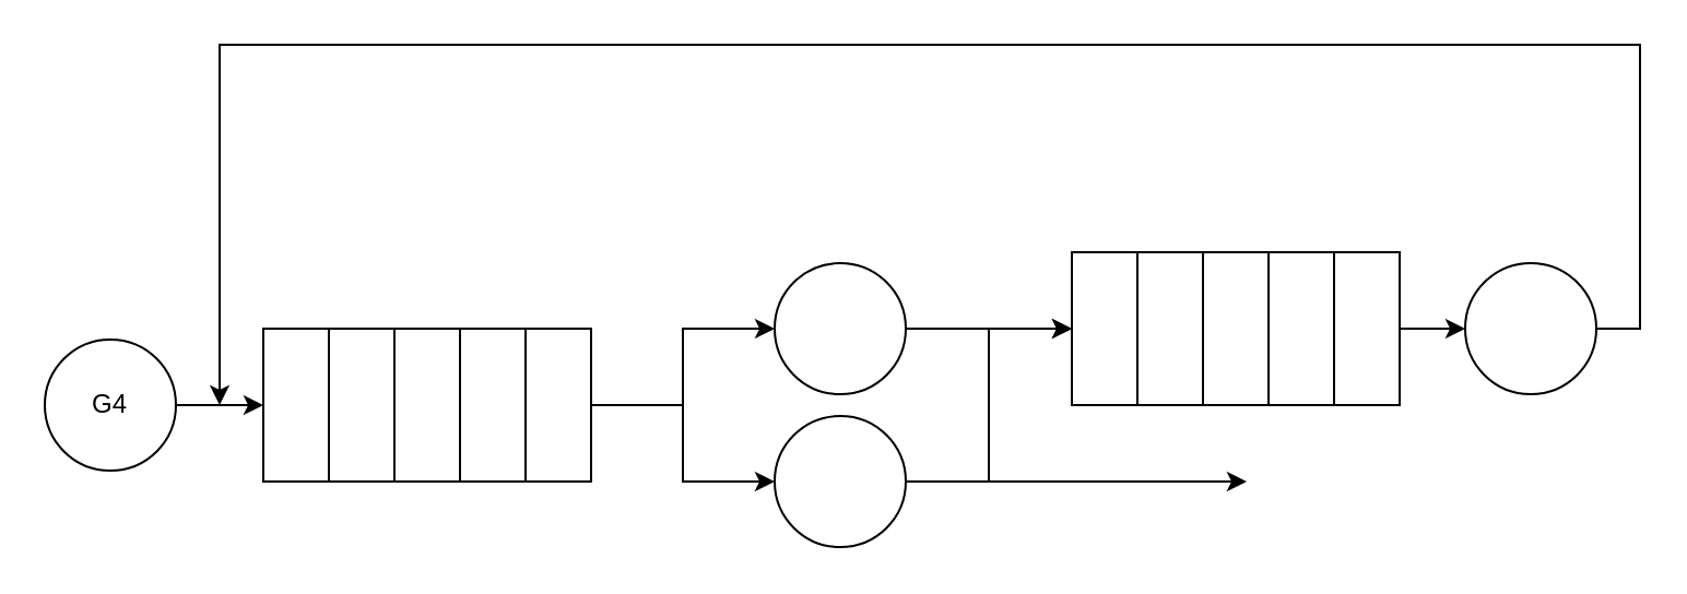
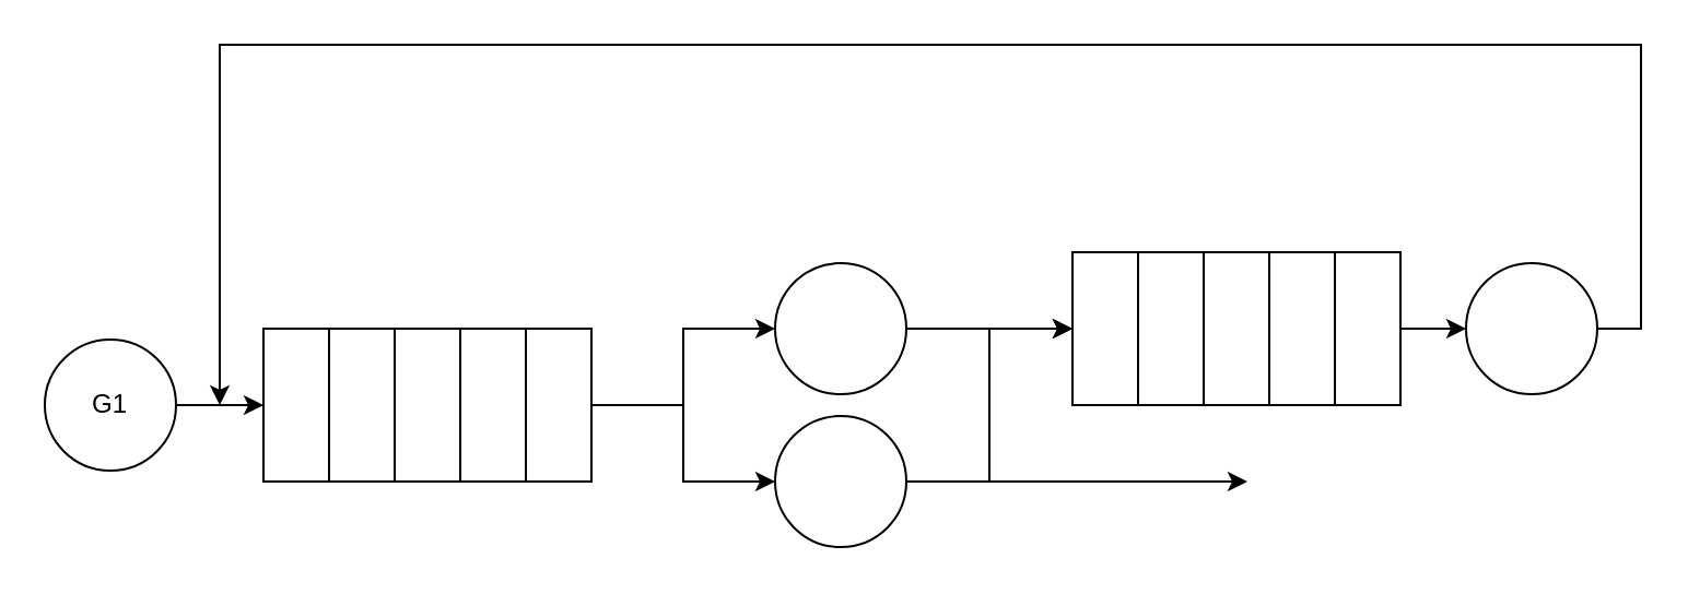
  <mxCell id="0" />
  <mxCell id="1" parent="0" />
  <mxCell id="2" style="edgeStyle=orthogonalEdgeStyle;rounded=0;orthogonalLoop=1;jettySize=auto;html=1;exitX=1;exitY=0.5;exitDx=0;exitDy=0;entryX=0;entryY=0.5;entryDx=0;entryDy=0;" edge="1" parent="1" source="3" target="7"><mxGeometry relative="1" as="geometry" /></mxCell>
- <mxCell id="3" value="G4" style="ellipse;whiteSpace=wrap;html=1;aspect=fixed;" vertex="1" parent="1"><mxGeometry x="20" y="155" width="60" height="60" as="geometry" /></mxCell>
+ <mxCell id="3" value="G1" style="ellipse;whiteSpace=wrap;html=1;aspect=fixed;" vertex="1" parent="1"><mxGeometry x="20" y="155" width="60" height="60" as="geometry" /></mxCell>
  <mxCell id="4" style="edgeStyle=orthogonalEdgeStyle;rounded=0;orthogonalLoop=1;jettySize=auto;html=1;exitX=1;exitY=0.5;exitDx=0;exitDy=0;entryX=0;entryY=0.5;entryDx=0;entryDy=0;" edge="1" parent="1" source="5" target="14"><mxGeometry relative="1" as="geometry" /></mxCell>
  <mxCell id="5" value="" style="ellipse;whiteSpace=wrap;html=1;aspect=fixed;" vertex="1" parent="1"><mxGeometry x="354" y="120" width="60" height="60" as="geometry" /></mxCell>
  <mxCell id="6" value="" style="group" vertex="1" connectable="0" parent="1"><mxGeometry x="120" y="150" width="150" height="70" as="geometry" /></mxCell>
  <mxCell id="7" value="" style="rounded=0;whiteSpace=wrap;html=1;" vertex="1" parent="6"><mxGeometry width="30" height="70" as="geometry" /></mxCell>
  <mxCell id="8" value="" style="rounded=0;whiteSpace=wrap;html=1;" vertex="1" parent="6"><mxGeometry x="30" width="30" height="70" as="geometry" /></mxCell>
  <mxCell id="9" value="" style="rounded=0;whiteSpace=wrap;html=1;" vertex="1" parent="6"><mxGeometry x="60" width="30" height="70" as="geometry" /></mxCell>
  <mxCell id="10" value="" style="rounded=0;whiteSpace=wrap;html=1;" vertex="1" parent="6"><mxGeometry x="90" width="30" height="70" as="geometry" /></mxCell>
  <mxCell id="11" value="" style="rounded=0;whiteSpace=wrap;html=1;" vertex="1" parent="6"><mxGeometry x="120" width="30" height="70" as="geometry" /></mxCell>
  <mxCell id="12" style="edgeStyle=orthogonalEdgeStyle;rounded=0;orthogonalLoop=1;jettySize=auto;html=1;exitX=1;exitY=0.5;exitDx=0;exitDy=0;entryX=0;entryY=0.5;entryDx=0;entryDy=0;" edge="1" parent="1" source="11" target="5"><mxGeometry relative="1" as="geometry" /></mxCell>
  <mxCell id="13" value="" style="group" vertex="1" connectable="0" parent="1"><mxGeometry x="490" y="115" width="150" height="70" as="geometry" /></mxCell>
  <mxCell id="14" value="" style="rounded=0;whiteSpace=wrap;html=1;" vertex="1" parent="13"><mxGeometry width="30" height="70" as="geometry" /></mxCell>
  <mxCell id="15" value="" style="rounded=0;whiteSpace=wrap;html=1;" vertex="1" parent="13"><mxGeometry x="30" width="30" height="70" as="geometry" /></mxCell>
  <mxCell id="16" value="" style="rounded=0;whiteSpace=wrap;html=1;" vertex="1" parent="13"><mxGeometry x="60" width="30" height="70" as="geometry" /></mxCell>
  <mxCell id="17" value="" style="rounded=0;whiteSpace=wrap;html=1;" vertex="1" parent="13"><mxGeometry x="90" width="30" height="70" as="geometry" /></mxCell>
  <mxCell id="18" value="" style="rounded=0;whiteSpace=wrap;html=1;" vertex="1" parent="13"><mxGeometry x="120" width="30" height="70" as="geometry" /></mxCell>
  <mxCell id="19" value="" style="edgeStyle=orthogonalEdgeStyle;rounded=0;orthogonalLoop=1;jettySize=auto;html=1;entryX=0;entryY=0.5;entryDx=0;entryDy=0;" edge="1" parent="1" source="21" target="14"><mxGeometry relative="1" as="geometry" /></mxCell>
  <mxCell id="20" style="edgeStyle=orthogonalEdgeStyle;rounded=0;orthogonalLoop=1;jettySize=auto;html=1;exitX=1;exitY=0.5;exitDx=0;exitDy=0;" edge="1" parent="1" source="21"><mxGeometry relative="1" as="geometry"><mxPoint x="570" y="220" as="targetPoint" /></mxGeometry></mxCell>
  <mxCell id="21" value="" style="ellipse;whiteSpace=wrap;html=1;aspect=fixed;" vertex="1" parent="1"><mxGeometry x="354" y="190" width="60" height="60" as="geometry" /></mxCell>
  <mxCell id="22" style="edgeStyle=orthogonalEdgeStyle;rounded=0;orthogonalLoop=1;jettySize=auto;html=1;exitX=1;exitY=0.5;exitDx=0;exitDy=0;entryX=0;entryY=0.5;entryDx=0;entryDy=0;" edge="1" parent="1" source="11" target="21"><mxGeometry relative="1" as="geometry" /></mxCell>
  <mxCell id="23" style="edgeStyle=orthogonalEdgeStyle;rounded=0;orthogonalLoop=1;jettySize=auto;html=1;exitX=1;exitY=0.5;exitDx=0;exitDy=0;" edge="1" parent="1" source="24"><mxGeometry relative="1" as="geometry"><mxPoint x="100" y="185" as="targetPoint" /><Array as="points"><mxPoint x="750" y="150" /><mxPoint x="750" y="20" /><mxPoint x="100" y="20" /><mxPoint x="100" y="185" /></Array></mxGeometry></mxCell>
  <mxCell id="24" value="" style="ellipse;whiteSpace=wrap;html=1;aspect=fixed;" vertex="1" parent="1"><mxGeometry x="670" y="120" width="60" height="60" as="geometry" /></mxCell>
  <mxCell id="25" value="" style="edgeStyle=orthogonalEdgeStyle;rounded=0;orthogonalLoop=1;jettySize=auto;html=1;" edge="1" parent="1" source="18" target="24"><mxGeometry relative="1" as="geometry" /></mxCell>
